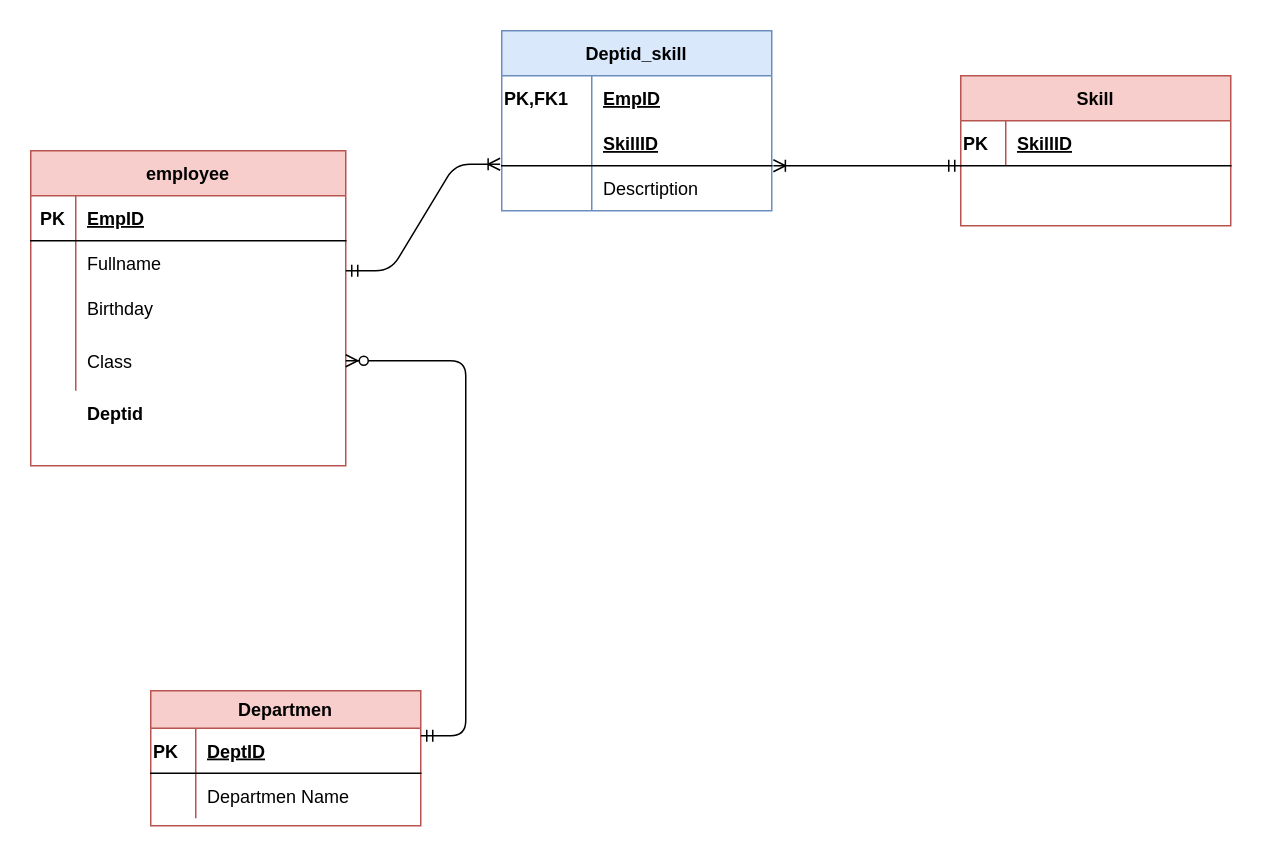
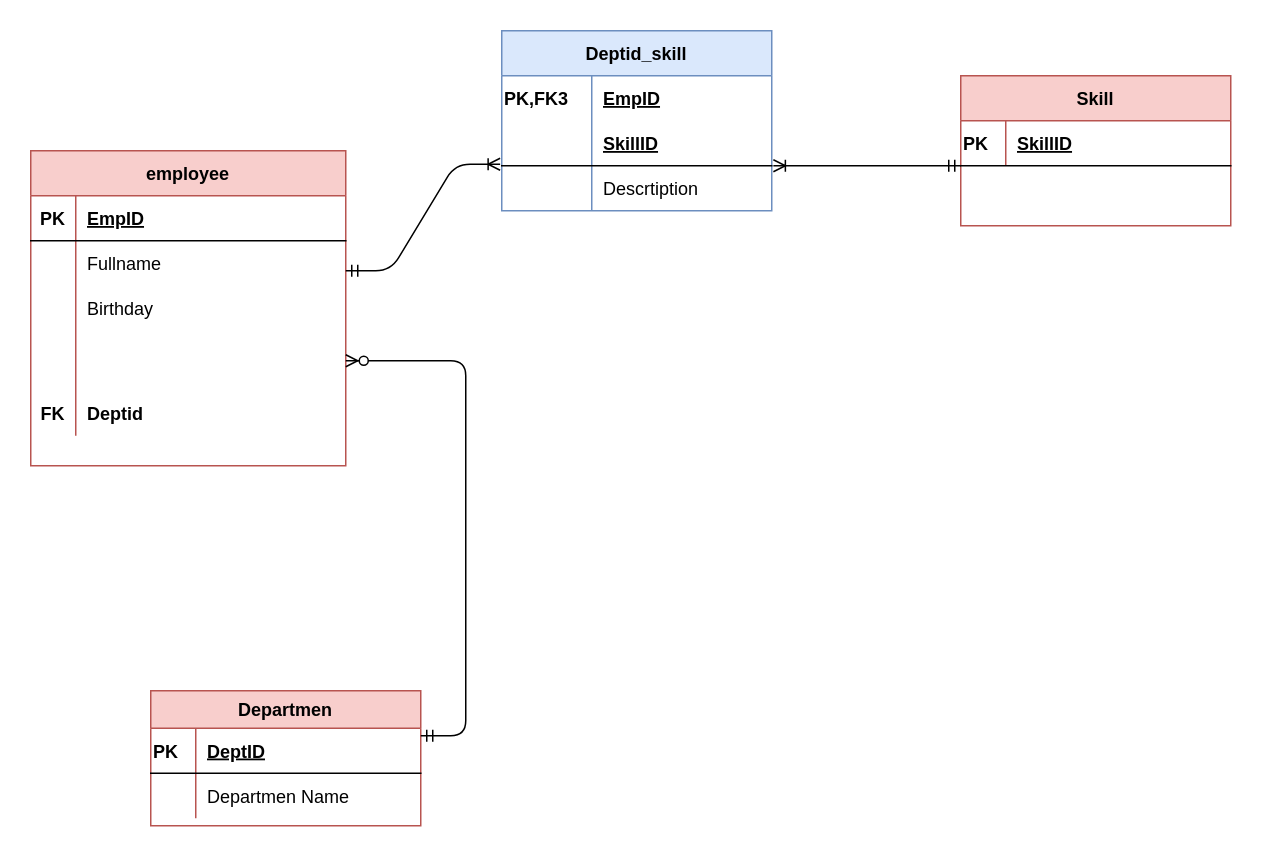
  <mxCell id="0" />
  <mxCell id="1" parent="0" />
  <mxCell id="2" value="employee" style="shape=table;startSize=30;container=1;collapsible=1;childLayout=tableLayout;fixedRows=1;rowLines=0;fontStyle=1;align=center;resizeLast=1;fillColor=#f8cecc;strokeColor=#b85450;" vertex="1" parent="1"><mxGeometry x="20" y="100" width="210" height="210" as="geometry" /></mxCell>
  <mxCell id="3" value="" style="shape=partialRectangle;collapsible=0;dropTarget=0;pointerEvents=0;fillColor=none;top=0;left=0;bottom=1;right=0;points=[[0,0.5],[1,0.5]];portConstraint=eastwest;" vertex="1" parent="2"><mxGeometry y="30" width="210" height="30" as="geometry" /></mxCell>
  <mxCell id="4" value="PK" style="shape=partialRectangle;connectable=0;fillColor=none;top=0;left=0;bottom=0;right=0;fontStyle=1;overflow=hidden;" vertex="1" parent="3"><mxGeometry width="30" height="30" as="geometry"><mxRectangle width="30" height="30" as="alternateBounds" /></mxGeometry></mxCell>
  <mxCell id="5" value="EmpID" style="shape=partialRectangle;connectable=0;fillColor=none;top=0;left=0;bottom=0;right=0;align=left;spacingLeft=6;fontStyle=5;overflow=hidden;" vertex="1" parent="3"><mxGeometry x="30" width="180" height="30" as="geometry"><mxRectangle width="180" height="30" as="alternateBounds" /></mxGeometry></mxCell>
  <mxCell id="6" value="" style="shape=partialRectangle;collapsible=0;dropTarget=0;pointerEvents=0;fillColor=none;top=0;left=0;bottom=0;right=0;points=[[0,0.5],[1,0.5]];portConstraint=eastwest;" vertex="1" parent="2"><mxGeometry y="60" width="210" height="30" as="geometry" /></mxCell>
  <mxCell id="7" value="" style="shape=partialRectangle;connectable=0;fillColor=none;top=0;left=0;bottom=0;right=0;editable=1;overflow=hidden;" vertex="1" parent="6"><mxGeometry width="30" height="30" as="geometry"><mxRectangle width="30" height="30" as="alternateBounds" /></mxGeometry></mxCell>
  <mxCell id="8" value="Fullname    " style="shape=partialRectangle;connectable=0;fillColor=none;top=0;left=0;bottom=0;right=0;align=left;spacingLeft=6;overflow=hidden;" vertex="1" parent="6"><mxGeometry x="30" width="180" height="30" as="geometry"><mxRectangle width="180" height="30" as="alternateBounds" /></mxGeometry></mxCell>
  <mxCell id="9" value="" style="shape=partialRectangle;collapsible=0;dropTarget=0;pointerEvents=0;fillColor=none;top=0;left=0;bottom=0;right=0;points=[[0,0.5],[1,0.5]];portConstraint=eastwest;" vertex="1" parent="2"><mxGeometry y="90" width="210" height="30" as="geometry" /></mxCell>
  <mxCell id="10" value="" style="shape=partialRectangle;connectable=0;fillColor=none;top=0;left=0;bottom=0;right=0;editable=1;overflow=hidden;" vertex="1" parent="9"><mxGeometry width="30" height="30" as="geometry"><mxRectangle width="30" height="30" as="alternateBounds" /></mxGeometry></mxCell>
  <mxCell id="11" value="Birthday" style="shape=partialRectangle;connectable=0;fillColor=none;top=0;left=0;bottom=0;right=0;align=left;spacingLeft=6;overflow=hidden;" vertex="1" parent="9"><mxGeometry x="30" width="180" height="30" as="geometry"><mxRectangle width="180" height="30" as="alternateBounds" /></mxGeometry></mxCell>
  <mxCell id="12" value="" style="shape=partialRectangle;collapsible=0;dropTarget=0;pointerEvents=0;fillColor=none;top=0;left=0;bottom=0;right=0;points=[[0,0.5],[1,0.5]];portConstraint=eastwest;" vertex="1" parent="2"><mxGeometry y="120" width="210" height="40" as="geometry" /></mxCell>
  <mxCell id="13" value="" style="shape=partialRectangle;connectable=0;fillColor=none;top=0;left=0;bottom=0;right=0;editable=1;overflow=hidden;" vertex="1" parent="12"><mxGeometry width="30" height="40" as="geometry"><mxRectangle width="30" height="40" as="alternateBounds" /></mxGeometry></mxCell>
- <mxCell id="14" value="Class" style="shape=partialRectangle;connectable=0;fillColor=none;top=0;left=0;bottom=0;right=0;align=left;spacingLeft=6;overflow=hidden;" vertex="1" parent="12"><mxGeometry x="30" width="180" height="40" as="geometry"><mxRectangle width="180" height="40" as="alternateBounds" /></mxGeometry></mxCell>
  <mxCell id="15" value="" style="shape=partialRectangle;collapsible=0;dropTarget=0;pointerEvents=0;fillColor=none;top=0;left=0;bottom=0;right=0;points=[[0,0.5],[1,0.5]];portConstraint=eastwest;" vertex="1" parent="2"><mxGeometry y="160" width="210" height="30" as="geometry" /></mxCell>
+ <mxCell id="16" value="FK" style="shape=partialRectangle;connectable=0;fillColor=none;top=0;left=0;bottom=0;right=0;editable=1;overflow=hidden;fontStyle=1" vertex="1" parent="15"><mxGeometry width="30" height="30" as="geometry"><mxRectangle width="30" height="30" as="alternateBounds" /></mxGeometry></mxCell>
  <mxCell id="17" value="Deptid" style="shape=partialRectangle;connectable=0;fillColor=none;top=0;left=0;bottom=0;right=0;align=left;spacingLeft=6;overflow=hidden;fontStyle=1" vertex="1" parent="15"><mxGeometry x="30" width="180" height="30" as="geometry"><mxRectangle width="180" height="30" as="alternateBounds" /></mxGeometry></mxCell>
  <mxCell id="18" value="Skill" style="shape=table;startSize=30;container=1;collapsible=1;childLayout=tableLayout;fixedRows=1;rowLines=0;fontStyle=1;align=center;resizeLast=1;fillColor=#f8cecc;strokeColor=#b85450;" vertex="1" parent="1"><mxGeometry x="640" y="50" width="180" height="100" as="geometry" /></mxCell>
  <mxCell id="19" value="" style="shape=partialRectangle;collapsible=0;dropTarget=0;pointerEvents=0;fillColor=none;top=0;left=0;bottom=1;right=0;points=[[0,0.5],[1,0.5]];portConstraint=eastwest;align=left;" vertex="1" parent="18"><mxGeometry y="30" width="180" height="30" as="geometry" /></mxCell>
  <mxCell id="20" value="PK" style="shape=partialRectangle;connectable=0;fillColor=none;top=0;left=0;bottom=0;right=0;fontStyle=1;overflow=hidden;align=left;" vertex="1" parent="19"><mxGeometry width="30" height="30" as="geometry"><mxRectangle width="30" height="30" as="alternateBounds" /></mxGeometry></mxCell>
  <mxCell id="21" value="SkillID" style="shape=partialRectangle;connectable=0;fillColor=none;top=0;left=0;bottom=0;right=0;align=left;spacingLeft=6;fontStyle=5;overflow=hidden;" vertex="1" parent="19"><mxGeometry x="30" width="150" height="30" as="geometry"><mxRectangle width="150" height="30" as="alternateBounds" /></mxGeometry></mxCell>
  <mxCell id="22" value="" style="shape=partialRectangle;collapsible=0;dropTarget=0;pointerEvents=0;fillColor=none;top=0;left=0;bottom=0;right=0;points=[[0,0.5],[1,0.5]];portConstraint=eastwest;align=left;" vertex="1" parent="18"><mxGeometry y="60" width="180" height="30" as="geometry" /></mxCell>
  <mxCell id="23" value="" style="shape=partialRectangle;connectable=0;fillColor=none;top=0;left=0;bottom=0;right=0;editable=1;overflow=hidden;align=left;" vertex="1" parent="22"><mxGeometry width="30" height="30" as="geometry"><mxRectangle width="30" height="30" as="alternateBounds" /></mxGeometry></mxCell>
  <mxCell id="24" value="Departmen" style="shape=table;startSize=25;container=1;collapsible=1;childLayout=tableLayout;fixedRows=1;rowLines=0;fontStyle=1;align=center;resizeLast=1;fillColor=#f8cecc;strokeColor=#b85450;" vertex="1" parent="1"><mxGeometry x="100" y="460" width="180" height="90" as="geometry" /></mxCell>
  <mxCell id="25" value="" style="shape=partialRectangle;collapsible=0;dropTarget=0;pointerEvents=0;fillColor=none;top=0;left=0;bottom=1;right=0;points=[[0,0.5],[1,0.5]];portConstraint=eastwest;align=left;" vertex="1" parent="24"><mxGeometry y="25" width="180" height="30" as="geometry" /></mxCell>
  <mxCell id="26" value="PK" style="shape=partialRectangle;connectable=0;fillColor=none;top=0;left=0;bottom=0;right=0;fontStyle=1;overflow=hidden;align=left;" vertex="1" parent="25"><mxGeometry width="30" height="30" as="geometry"><mxRectangle width="30" height="30" as="alternateBounds" /></mxGeometry></mxCell>
  <mxCell id="27" value="DeptID" style="shape=partialRectangle;connectable=0;fillColor=none;top=0;left=0;bottom=0;right=0;align=left;spacingLeft=6;fontStyle=5;overflow=hidden;" vertex="1" parent="25"><mxGeometry x="30" width="150" height="30" as="geometry"><mxRectangle width="150" height="30" as="alternateBounds" /></mxGeometry></mxCell>
  <mxCell id="28" value="" style="shape=partialRectangle;collapsible=0;dropTarget=0;pointerEvents=0;fillColor=none;top=0;left=0;bottom=0;right=0;points=[[0,0.5],[1,0.5]];portConstraint=eastwest;align=left;" vertex="1" parent="24"><mxGeometry y="55" width="180" height="30" as="geometry" /></mxCell>
  <mxCell id="29" value="" style="shape=partialRectangle;connectable=0;fillColor=none;top=0;left=0;bottom=0;right=0;editable=1;overflow=hidden;align=left;" vertex="1" parent="28"><mxGeometry width="30" height="30" as="geometry"><mxRectangle width="30" height="30" as="alternateBounds" /></mxGeometry></mxCell>
  <mxCell id="30" value="Departmen Name" style="shape=partialRectangle;connectable=0;fillColor=none;top=0;left=0;bottom=0;right=0;align=left;spacingLeft=6;overflow=hidden;" vertex="1" parent="28"><mxGeometry x="30" width="150" height="30" as="geometry"><mxRectangle width="150" height="30" as="alternateBounds" /></mxGeometry></mxCell>
  <mxCell id="31" value="Deptid_skill" style="shape=table;startSize=30;container=1;collapsible=1;childLayout=tableLayout;fixedRows=1;rowLines=0;fontStyle=1;align=center;resizeLast=1;fillColor=#dae8fc;strokeColor=#6c8ebf;" vertex="1" parent="1"><mxGeometry x="334" y="20" width="180" height="120" as="geometry" /></mxCell>
  <mxCell id="32" value="" style="shape=partialRectangle;collapsible=0;dropTarget=0;pointerEvents=0;fillColor=none;top=0;left=0;bottom=0;right=0;points=[[0,0.5],[1,0.5]];portConstraint=eastwest;align=left;" vertex="1" parent="31"><mxGeometry y="30" width="180" height="30" as="geometry" /></mxCell>
- <mxCell id="33" value="PK,FK1" style="shape=partialRectangle;connectable=0;fillColor=none;top=0;left=0;bottom=0;right=0;fontStyle=1;overflow=hidden;align=left;" vertex="1" parent="32"><mxGeometry width="60" height="30" as="geometry"><mxRectangle width="60" height="30" as="alternateBounds" /></mxGeometry></mxCell>
+ <mxCell id="33" value="PK,FK3" style="shape=partialRectangle;connectable=0;fillColor=none;top=0;left=0;bottom=0;right=0;fontStyle=1;overflow=hidden;align=left;" vertex="1" parent="32"><mxGeometry width="60" height="30" as="geometry"><mxRectangle width="60" height="30" as="alternateBounds" /></mxGeometry></mxCell>
  <mxCell id="34" value="EmpID" style="shape=partialRectangle;connectable=0;fillColor=none;top=0;left=0;bottom=0;right=0;align=left;spacingLeft=6;fontStyle=5;overflow=hidden;" vertex="1" parent="32"><mxGeometry x="60" width="120" height="30" as="geometry"><mxRectangle width="120" height="30" as="alternateBounds" /></mxGeometry></mxCell>
  <mxCell id="35" value="" style="shape=partialRectangle;collapsible=0;dropTarget=0;pointerEvents=0;fillColor=none;top=0;left=0;bottom=1;right=0;points=[[0,0.5],[1,0.5]];portConstraint=eastwest;align=left;" vertex="1" parent="31"><mxGeometry y="60" width="180" height="30" as="geometry" /></mxCell>
  <mxCell id="36" value="SkillID" style="shape=partialRectangle;connectable=0;fillColor=none;top=0;left=0;bottom=0;right=0;align=left;spacingLeft=6;fontStyle=5;overflow=hidden;" vertex="1" parent="35"><mxGeometry x="60" width="120" height="30" as="geometry"><mxRectangle width="120" height="30" as="alternateBounds" /></mxGeometry></mxCell>
  <mxCell id="37" value="" style="shape=partialRectangle;collapsible=0;dropTarget=0;pointerEvents=0;fillColor=none;top=0;left=0;bottom=0;right=0;points=[[0,0.5],[1,0.5]];portConstraint=eastwest;align=left;" vertex="1" parent="31"><mxGeometry y="90" width="180" height="30" as="geometry" /></mxCell>
  <mxCell id="38" value="" style="shape=partialRectangle;connectable=0;fillColor=none;top=0;left=0;bottom=0;right=0;editable=1;overflow=hidden;align=left;" vertex="1" parent="37"><mxGeometry width="60" height="30" as="geometry"><mxRectangle width="60" height="30" as="alternateBounds" /></mxGeometry></mxCell>
  <mxCell id="39" value="Descrtiption" style="shape=partialRectangle;connectable=0;fillColor=none;top=0;left=0;bottom=0;right=0;align=left;spacingLeft=6;overflow=hidden;" vertex="1" parent="37"><mxGeometry x="60" width="120" height="30" as="geometry"><mxRectangle width="120" height="30" as="alternateBounds" /></mxGeometry></mxCell>
  <mxCell id="40" value="" style="edgeStyle=entityRelationEdgeStyle;fontSize=12;html=1;endArrow=ERzeroToMany;startArrow=ERmandOne;rounded=1;sketch=0;entryX=1;entryY=0.5;entryDx=0;entryDy=0;" edge="1" parent="1" target="12"><mxGeometry width="100" height="100" relative="1" as="geometry"><mxPoint x="280" y="490" as="sourcePoint" /><mxPoint x="280" y="210" as="targetPoint" /></mxGeometry></mxCell>
  <mxCell id="41" value="" style="edgeStyle=entityRelationEdgeStyle;fontSize=12;html=1;endArrow=ERoneToMany;startArrow=ERmandOne;rounded=1;sketch=0;entryX=-0.006;entryY=0.967;entryDx=0;entryDy=0;entryPerimeter=0;" edge="1" parent="1" target="35"><mxGeometry width="100" height="100" relative="1" as="geometry"><mxPoint x="230" y="180" as="sourcePoint" /><mxPoint x="330" y="80" as="targetPoint" /></mxGeometry></mxCell>
  <mxCell id="42" value="" style="edgeStyle=entityRelationEdgeStyle;fontSize=12;html=1;endArrow=ERoneToMany;startArrow=ERmandOne;rounded=1;sketch=0;entryX=1.006;entryY=0;entryDx=0;entryDy=0;entryPerimeter=0;exitX=0;exitY=0;exitDx=0;exitDy=0;exitPerimeter=0;" edge="1" parent="1" source="22" target="37"><mxGeometry width="100" height="100" relative="1" as="geometry"><mxPoint x="650" y="150" as="sourcePoint" /><mxPoint x="750" y="50" as="targetPoint" /></mxGeometry></mxCell>
